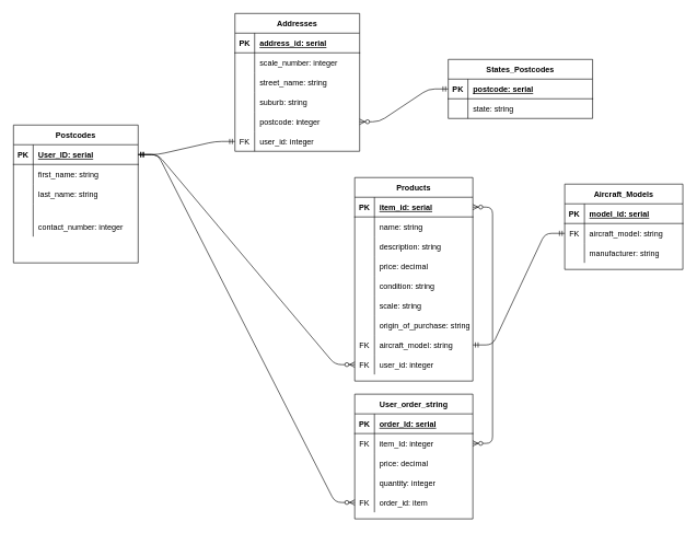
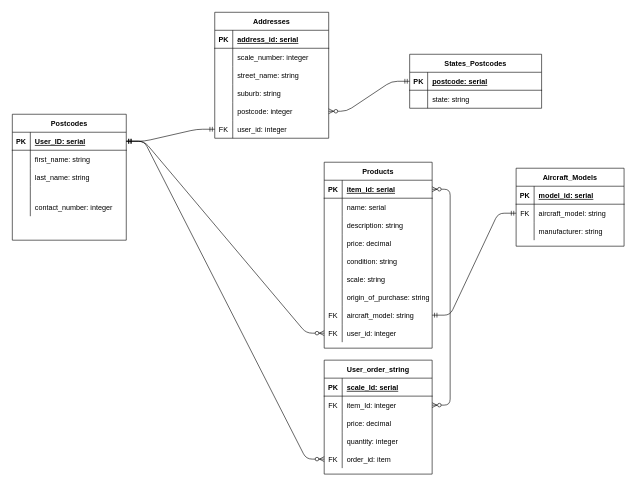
  <mxCell id="0" />
  <mxCell id="1" parent="0" />
  <mxCell id="2" value="Postcodes" style="shape=table;startSize=30;container=1;collapsible=1;childLayout=tableLayout;fixedRows=1;rowLines=0;fontStyle=1;align=center;resizeLast=1;" parent="1" vertex="1"><mxGeometry x="20" y="190" width="190" height="210" as="geometry" /></mxCell>
  <mxCell id="3" value="" style="shape=partialRectangle;collapsible=0;dropTarget=0;pointerEvents=0;fillColor=none;top=0;left=0;bottom=1;right=0;points=[[0,0.5],[1,0.5]];portConstraint=eastwest;" parent="2" vertex="1"><mxGeometry y="30" width="190" height="30" as="geometry" /></mxCell>
  <mxCell id="4" value="PK" style="shape=partialRectangle;connectable=0;fillColor=none;top=0;left=0;bottom=0;right=0;fontStyle=1;overflow=hidden;" parent="3" vertex="1"><mxGeometry width="30" height="30" as="geometry" /></mxCell>
  <mxCell id="5" value="User_ID: serial" style="shape=partialRectangle;connectable=0;fillColor=none;top=0;left=0;bottom=0;right=0;align=left;spacingLeft=6;fontStyle=5;overflow=hidden;" parent="3" vertex="1"><mxGeometry x="30" width="160" height="30" as="geometry" /></mxCell>
  <mxCell id="6" value="" style="shape=partialRectangle;collapsible=0;dropTarget=0;pointerEvents=0;fillColor=none;top=0;left=0;bottom=0;right=0;points=[[0,0.5],[1,0.5]];portConstraint=eastwest;" parent="2" vertex="1"><mxGeometry y="60" width="190" height="30" as="geometry" /></mxCell>
  <mxCell id="7" value="" style="shape=partialRectangle;connectable=0;fillColor=none;top=0;left=0;bottom=0;right=0;editable=1;overflow=hidden;" parent="6" vertex="1"><mxGeometry width="30" height="30" as="geometry" /></mxCell>
  <mxCell id="8" value="first_name: string" style="shape=partialRectangle;connectable=0;fillColor=none;top=0;left=0;bottom=0;right=0;align=left;spacingLeft=6;overflow=hidden;" parent="6" vertex="1"><mxGeometry x="30" width="160" height="30" as="geometry" /></mxCell>
  <mxCell id="9" value="" style="shape=partialRectangle;collapsible=0;dropTarget=0;pointerEvents=0;fillColor=none;top=0;left=0;bottom=0;right=0;points=[[0,0.5],[1,0.5]];portConstraint=eastwest;" parent="2" vertex="1"><mxGeometry y="90" width="190" height="30" as="geometry" /></mxCell>
  <mxCell id="10" value="" style="shape=partialRectangle;connectable=0;fillColor=none;top=0;left=0;bottom=0;right=0;editable=1;overflow=hidden;" parent="9" vertex="1"><mxGeometry width="30" height="30" as="geometry" /></mxCell>
  <mxCell id="11" value="last_name: string" style="shape=partialRectangle;connectable=0;fillColor=none;top=0;left=0;bottom=0;right=0;align=left;spacingLeft=6;overflow=hidden;" parent="9" vertex="1"><mxGeometry x="30" width="160" height="30" as="geometry" /></mxCell>
  <mxCell id="12" value="" style="shape=partialRectangle;collapsible=0;dropTarget=0;pointerEvents=0;fillColor=none;top=0;left=0;bottom=0;right=0;points=[[0,0.5],[1,0.5]];portConstraint=eastwest;" parent="2" vertex="1"><mxGeometry y="120" width="190" height="20" as="geometry" /></mxCell>
  <mxCell id="13" value="" style="shape=partialRectangle;connectable=0;fillColor=none;top=0;left=0;bottom=0;right=0;editable=1;overflow=hidden;" parent="12" vertex="1"><mxGeometry width="30" height="20" as="geometry" /></mxCell>
  <mxCell id="14" value="" style="shape=partialRectangle;collapsible=0;dropTarget=0;pointerEvents=0;fillColor=none;top=0;left=0;bottom=0;right=0;points=[[0,0.5],[1,0.5]];portConstraint=eastwest;" parent="2" vertex="1"><mxGeometry y="140" width="190" height="30" as="geometry" /></mxCell>
  <mxCell id="15" value="" style="shape=partialRectangle;connectable=0;fillColor=none;top=0;left=0;bottom=0;right=0;editable=1;overflow=hidden;" parent="14" vertex="1"><mxGeometry width="30" height="30" as="geometry" /></mxCell>
  <mxCell id="16" value="contact_number: integer" style="shape=partialRectangle;connectable=0;fillColor=none;top=0;left=0;bottom=0;right=0;align=left;spacingLeft=6;overflow=hidden;" parent="14" vertex="1"><mxGeometry x="30" width="160" height="30" as="geometry" /></mxCell>
  <mxCell id="17" value="Addresses" style="shape=table;startSize=30;container=1;collapsible=1;childLayout=tableLayout;fixedRows=1;rowLines=0;fontStyle=1;align=center;resizeLast=1;" parent="1" vertex="1"><mxGeometry x="357.5" y="20" width="190" height="210" as="geometry" /></mxCell>
  <mxCell id="18" value="" style="shape=partialRectangle;collapsible=0;dropTarget=0;pointerEvents=0;fillColor=none;top=0;left=0;bottom=1;right=0;points=[[0,0.5],[1,0.5]];portConstraint=eastwest;" parent="17" vertex="1"><mxGeometry y="30" width="190" height="30" as="geometry" /></mxCell>
  <mxCell id="19" value="PK" style="shape=partialRectangle;connectable=0;fillColor=none;top=0;left=0;bottom=0;right=0;fontStyle=1;overflow=hidden;" parent="18" vertex="1"><mxGeometry width="30" height="30" as="geometry" /></mxCell>
  <mxCell id="20" value="address_id: serial" style="shape=partialRectangle;connectable=0;fillColor=none;top=0;left=0;bottom=0;right=0;align=left;spacingLeft=6;fontStyle=5;overflow=hidden;" parent="18" vertex="1"><mxGeometry x="30" width="160" height="30" as="geometry" /></mxCell>
  <mxCell id="21" value="" style="shape=partialRectangle;collapsible=0;dropTarget=0;pointerEvents=0;fillColor=none;top=0;left=0;bottom=0;right=0;points=[[0,0.5],[1,0.5]];portConstraint=eastwest;" parent="17" vertex="1"><mxGeometry y="60" width="190" height="30" as="geometry" /></mxCell>
  <mxCell id="22" value="" style="shape=partialRectangle;connectable=0;fillColor=none;top=0;left=0;bottom=0;right=0;editable=1;overflow=hidden;" parent="21" vertex="1"><mxGeometry width="30" height="30" as="geometry" /></mxCell>
  <mxCell id="23" value="scale_number: integer" style="shape=partialRectangle;connectable=0;fillColor=none;top=0;left=0;bottom=0;right=0;align=left;spacingLeft=6;overflow=hidden;" parent="21" vertex="1"><mxGeometry x="30" width="160" height="30" as="geometry" /></mxCell>
  <mxCell id="24" value="" style="shape=partialRectangle;collapsible=0;dropTarget=0;pointerEvents=0;fillColor=none;top=0;left=0;bottom=0;right=0;points=[[0,0.5],[1,0.5]];portConstraint=eastwest;" parent="17" vertex="1"><mxGeometry y="90" width="190" height="30" as="geometry" /></mxCell>
  <mxCell id="25" value="" style="shape=partialRectangle;connectable=0;fillColor=none;top=0;left=0;bottom=0;right=0;editable=1;overflow=hidden;" parent="24" vertex="1"><mxGeometry width="30" height="30" as="geometry" /></mxCell>
  <mxCell id="26" value="street_name: string" style="shape=partialRectangle;connectable=0;fillColor=none;top=0;left=0;bottom=0;right=0;align=left;spacingLeft=6;overflow=hidden;" parent="24" vertex="1"><mxGeometry x="30" width="160" height="30" as="geometry" /></mxCell>
  <mxCell id="27" value="" style="shape=partialRectangle;collapsible=0;dropTarget=0;pointerEvents=0;fillColor=none;top=0;left=0;bottom=0;right=0;points=[[0,0.5],[1,0.5]];portConstraint=eastwest;" parent="17" vertex="1"><mxGeometry y="120" width="190" height="30" as="geometry" /></mxCell>
  <mxCell id="28" value="" style="shape=partialRectangle;connectable=0;fillColor=none;top=0;left=0;bottom=0;right=0;editable=1;overflow=hidden;" parent="27" vertex="1"><mxGeometry width="30" height="30" as="geometry" /></mxCell>
  <mxCell id="29" value="suburb: string" style="shape=partialRectangle;connectable=0;fillColor=none;top=0;left=0;bottom=0;right=0;align=left;spacingLeft=6;overflow=hidden;" parent="27" vertex="1"><mxGeometry x="30" width="160" height="30" as="geometry" /></mxCell>
  <mxCell id="30" value="" style="shape=partialRectangle;collapsible=0;dropTarget=0;pointerEvents=0;fillColor=none;top=0;left=0;bottom=0;right=0;points=[[0,0.5],[1,0.5]];portConstraint=eastwest;" parent="17" vertex="1"><mxGeometry y="150" width="190" height="30" as="geometry" /></mxCell>
  <mxCell id="31" value="" style="shape=partialRectangle;connectable=0;fillColor=none;top=0;left=0;bottom=0;right=0;editable=1;overflow=hidden;" parent="30" vertex="1"><mxGeometry width="30" height="30" as="geometry" /></mxCell>
  <mxCell id="32" value="postcode: integer" style="shape=partialRectangle;connectable=0;fillColor=none;top=0;left=0;bottom=0;right=0;align=left;spacingLeft=6;overflow=hidden;" parent="30" vertex="1"><mxGeometry x="30" width="160" height="30" as="geometry" /></mxCell>
  <mxCell id="33" value="" style="shape=partialRectangle;collapsible=0;dropTarget=0;pointerEvents=0;fillColor=none;top=0;left=0;bottom=0;right=0;points=[[0,0.5],[1,0.5]];portConstraint=eastwest;" parent="17" vertex="1"><mxGeometry y="180" width="190" height="30" as="geometry" /></mxCell>
  <mxCell id="34" value="FK" style="shape=partialRectangle;connectable=0;fillColor=none;top=0;left=0;bottom=0;right=0;editable=1;overflow=hidden;" parent="33" vertex="1"><mxGeometry width="30" height="30" as="geometry" /></mxCell>
  <mxCell id="35" value="user_id: integer" style="shape=partialRectangle;connectable=0;fillColor=none;top=0;left=0;bottom=0;right=0;align=left;spacingLeft=6;overflow=hidden;" parent="33" vertex="1"><mxGeometry x="30" width="160" height="30" as="geometry" /></mxCell>
  <mxCell id="36" value="States_Postcodes" style="shape=table;startSize=30;container=1;collapsible=1;childLayout=tableLayout;fixedRows=1;rowLines=0;fontStyle=1;align=center;resizeLast=1;" parent="1" vertex="1"><mxGeometry x="682.5" y="90" width="220" height="90" as="geometry" /></mxCell>
  <mxCell id="37" value="" style="shape=partialRectangle;collapsible=0;dropTarget=0;pointerEvents=0;fillColor=none;top=0;left=0;bottom=1;right=0;points=[[0,0.5],[1,0.5]];portConstraint=eastwest;" parent="36" vertex="1"><mxGeometry y="30" width="220" height="30" as="geometry" /></mxCell>
  <mxCell id="38" value="PK" style="shape=partialRectangle;connectable=0;fillColor=none;top=0;left=0;bottom=0;right=0;fontStyle=1;overflow=hidden;" parent="37" vertex="1"><mxGeometry width="30" height="30" as="geometry" /></mxCell>
  <mxCell id="39" value="postcode: serial" style="shape=partialRectangle;connectable=0;fillColor=none;top=0;left=0;bottom=0;right=0;align=left;spacingLeft=6;fontStyle=5;overflow=hidden;" parent="37" vertex="1"><mxGeometry x="30" width="190" height="30" as="geometry" /></mxCell>
  <mxCell id="40" value="" style="shape=partialRectangle;collapsible=0;dropTarget=0;pointerEvents=0;fillColor=none;top=0;left=0;bottom=0;right=0;points=[[0,0.5],[1,0.5]];portConstraint=eastwest;" parent="36" vertex="1"><mxGeometry y="60" width="220" height="30" as="geometry" /></mxCell>
  <mxCell id="41" value="" style="shape=partialRectangle;connectable=0;fillColor=none;top=0;left=0;bottom=0;right=0;editable=1;overflow=hidden;" parent="40" vertex="1"><mxGeometry width="30" height="30" as="geometry" /></mxCell>
  <mxCell id="42" value="state: string" style="shape=partialRectangle;connectable=0;fillColor=none;top=0;left=0;bottom=0;right=0;align=left;spacingLeft=6;overflow=hidden;" parent="40" vertex="1"><mxGeometry x="30" width="190" height="30" as="geometry" /></mxCell>
  <mxCell id="43" value="User_order_string" style="shape=table;startSize=30;container=1;collapsible=1;childLayout=tableLayout;fixedRows=1;rowLines=0;fontStyle=1;align=center;resizeLast=1;" parent="1" vertex="1"><mxGeometry x="540" y="600" width="180" height="190" as="geometry" /></mxCell>
  <mxCell id="44" value="" style="shape=partialRectangle;collapsible=0;dropTarget=0;pointerEvents=0;fillColor=none;top=0;left=0;bottom=1;right=0;points=[[0,0.5],[1,0.5]];portConstraint=eastwest;" parent="43" vertex="1"><mxGeometry y="30" width="180" height="30" as="geometry" /></mxCell>
  <mxCell id="45" value="PK" style="shape=partialRectangle;connectable=0;fillColor=none;top=0;left=0;bottom=0;right=0;fontStyle=1;overflow=hidden;" parent="44" vertex="1"><mxGeometry width="30" height="30" as="geometry" /></mxCell>
- <mxCell id="46" value="order_Id: serial" style="shape=partialRectangle;connectable=0;fillColor=none;top=0;left=0;bottom=0;right=0;align=left;spacingLeft=6;fontStyle=5;overflow=hidden;" parent="44" vertex="1"><mxGeometry x="30" width="150" height="30" as="geometry" /></mxCell>
+ <mxCell id="46" value="scale_Id: serial" style="shape=partialRectangle;connectable=0;fillColor=none;top=0;left=0;bottom=0;right=0;align=left;spacingLeft=6;fontStyle=5;overflow=hidden;" parent="44" vertex="1"><mxGeometry x="30" width="150" height="30" as="geometry" /></mxCell>
  <mxCell id="47" value="" style="shape=partialRectangle;collapsible=0;dropTarget=0;pointerEvents=0;fillColor=none;top=0;left=0;bottom=0;right=0;points=[[0,0.5],[1,0.5]];portConstraint=eastwest;" parent="43" vertex="1"><mxGeometry y="60" width="180" height="30" as="geometry" /></mxCell>
  <mxCell id="48" value="FK" style="shape=partialRectangle;connectable=0;fillColor=none;top=0;left=0;bottom=0;right=0;editable=1;overflow=hidden;" parent="47" vertex="1"><mxGeometry width="30" height="30" as="geometry" /></mxCell>
  <mxCell id="49" value="item_Id: integer" style="shape=partialRectangle;connectable=0;fillColor=none;top=0;left=0;bottom=0;right=0;align=left;spacingLeft=6;overflow=hidden;" parent="47" vertex="1"><mxGeometry x="30" width="150" height="30" as="geometry" /></mxCell>
  <mxCell id="50" value="" style="shape=partialRectangle;collapsible=0;dropTarget=0;pointerEvents=0;fillColor=none;top=0;left=0;bottom=0;right=0;points=[[0,0.5],[1,0.5]];portConstraint=eastwest;" parent="43" vertex="1"><mxGeometry y="90" width="180" height="30" as="geometry" /></mxCell>
  <mxCell id="51" value="" style="shape=partialRectangle;connectable=0;fillColor=none;top=0;left=0;bottom=0;right=0;editable=1;overflow=hidden;" parent="50" vertex="1"><mxGeometry width="30" height="30" as="geometry" /></mxCell>
  <mxCell id="52" value="price: decimal" style="shape=partialRectangle;connectable=0;fillColor=none;top=0;left=0;bottom=0;right=0;align=left;spacingLeft=6;overflow=hidden;" parent="50" vertex="1"><mxGeometry x="30" width="150" height="30" as="geometry" /></mxCell>
  <mxCell id="53" value="" style="shape=partialRectangle;collapsible=0;dropTarget=0;pointerEvents=0;fillColor=none;top=0;left=0;bottom=0;right=0;points=[[0,0.5],[1,0.5]];portConstraint=eastwest;" parent="43" vertex="1"><mxGeometry y="120" width="180" height="30" as="geometry" /></mxCell>
  <mxCell id="54" value="" style="shape=partialRectangle;connectable=0;fillColor=none;top=0;left=0;bottom=0;right=0;editable=1;overflow=hidden;" parent="53" vertex="1"><mxGeometry width="30" height="30" as="geometry" /></mxCell>
  <mxCell id="55" value="quantity: integer" style="shape=partialRectangle;connectable=0;fillColor=none;top=0;left=0;bottom=0;right=0;align=left;spacingLeft=6;overflow=hidden;" parent="53" vertex="1"><mxGeometry x="30" width="150" height="30" as="geometry" /></mxCell>
  <mxCell id="56" value="" style="shape=partialRectangle;collapsible=0;dropTarget=0;pointerEvents=0;fillColor=none;top=0;left=0;bottom=0;right=0;points=[[0,0.5],[1,0.5]];portConstraint=eastwest;" parent="43" vertex="1"><mxGeometry y="150" width="180" height="30" as="geometry" /></mxCell>
  <mxCell id="57" value="FK" style="shape=partialRectangle;connectable=0;fillColor=none;top=0;left=0;bottom=0;right=0;editable=1;overflow=hidden;" parent="56" vertex="1"><mxGeometry width="30" height="30" as="geometry" /></mxCell>
  <mxCell id="58" value="order_id: item" style="shape=partialRectangle;connectable=0;fillColor=none;top=0;left=0;bottom=0;right=0;align=left;spacingLeft=6;overflow=hidden;" parent="56" vertex="1"><mxGeometry x="30" width="150" height="30" as="geometry" /></mxCell>
  <mxCell id="59" value="Products" style="shape=table;startSize=30;container=1;collapsible=1;childLayout=tableLayout;fixedRows=1;rowLines=0;fontStyle=1;align=center;resizeLast=1;" parent="1" vertex="1"><mxGeometry x="540" y="270" width="180" height="310" as="geometry" /></mxCell>
  <mxCell id="60" value="" style="shape=partialRectangle;collapsible=0;dropTarget=0;pointerEvents=0;fillColor=none;top=0;left=0;bottom=1;right=0;points=[[0,0.5],[1,0.5]];portConstraint=eastwest;" parent="59" vertex="1"><mxGeometry y="30" width="180" height="30" as="geometry" /></mxCell>
  <mxCell id="61" value="PK" style="shape=partialRectangle;connectable=0;fillColor=none;top=0;left=0;bottom=0;right=0;fontStyle=1;overflow=hidden;" parent="60" vertex="1"><mxGeometry width="30" height="30" as="geometry" /></mxCell>
  <mxCell id="62" value="item_id: serial" style="shape=partialRectangle;connectable=0;fillColor=none;top=0;left=0;bottom=0;right=0;align=left;spacingLeft=6;fontStyle=5;overflow=hidden;" parent="60" vertex="1"><mxGeometry x="30" width="150" height="30" as="geometry" /></mxCell>
  <mxCell id="63" value="" style="shape=partialRectangle;collapsible=0;dropTarget=0;pointerEvents=0;fillColor=none;top=0;left=0;bottom=0;right=0;points=[[0,0.5],[1,0.5]];portConstraint=eastwest;" parent="59" vertex="1"><mxGeometry y="60" width="180" height="30" as="geometry" /></mxCell>
  <mxCell id="64" value="" style="shape=partialRectangle;connectable=0;fillColor=none;top=0;left=0;bottom=0;right=0;editable=1;overflow=hidden;" parent="63" vertex="1"><mxGeometry width="30" height="30" as="geometry" /></mxCell>
- <mxCell id="65" value="name: string" style="shape=partialRectangle;connectable=0;fillColor=none;top=0;left=0;bottom=0;right=0;align=left;spacingLeft=6;overflow=hidden;" parent="63" vertex="1"><mxGeometry x="30" width="150" height="30" as="geometry" /></mxCell>
+ <mxCell id="65" value="name: serial" style="shape=partialRectangle;connectable=0;fillColor=none;top=0;left=0;bottom=0;right=0;align=left;spacingLeft=6;overflow=hidden;" parent="63" vertex="1"><mxGeometry x="30" width="150" height="30" as="geometry" /></mxCell>
  <mxCell id="66" value="" style="shape=partialRectangle;collapsible=0;dropTarget=0;pointerEvents=0;fillColor=none;top=0;left=0;bottom=0;right=0;points=[[0,0.5],[1,0.5]];portConstraint=eastwest;" parent="59" vertex="1"><mxGeometry y="90" width="180" height="30" as="geometry" /></mxCell>
  <mxCell id="67" value="" style="shape=partialRectangle;connectable=0;fillColor=none;top=0;left=0;bottom=0;right=0;editable=1;overflow=hidden;" parent="66" vertex="1"><mxGeometry width="30" height="30" as="geometry" /></mxCell>
  <mxCell id="68" value="description: string" style="shape=partialRectangle;connectable=0;fillColor=none;top=0;left=0;bottom=0;right=0;align=left;spacingLeft=6;overflow=hidden;" parent="66" vertex="1"><mxGeometry x="30" width="150" height="30" as="geometry" /></mxCell>
  <mxCell id="69" value="" style="shape=partialRectangle;collapsible=0;dropTarget=0;pointerEvents=0;fillColor=none;top=0;left=0;bottom=0;right=0;points=[[0,0.5],[1,0.5]];portConstraint=eastwest;" parent="59" vertex="1"><mxGeometry y="120" width="180" height="30" as="geometry" /></mxCell>
  <mxCell id="70" value="" style="shape=partialRectangle;connectable=0;fillColor=none;top=0;left=0;bottom=0;right=0;editable=1;overflow=hidden;" parent="69" vertex="1"><mxGeometry width="30" height="30" as="geometry" /></mxCell>
  <mxCell id="71" value="price: decimal" style="shape=partialRectangle;connectable=0;fillColor=none;top=0;left=0;bottom=0;right=0;align=left;spacingLeft=6;overflow=hidden;" parent="69" vertex="1"><mxGeometry x="30" width="150" height="30" as="geometry" /></mxCell>
  <mxCell id="72" value="" style="shape=partialRectangle;collapsible=0;dropTarget=0;pointerEvents=0;fillColor=none;top=0;left=0;bottom=0;right=0;points=[[0,0.5],[1,0.5]];portConstraint=eastwest;" parent="59" vertex="1"><mxGeometry y="150" width="180" height="30" as="geometry" /></mxCell>
  <mxCell id="73" value="" style="shape=partialRectangle;connectable=0;fillColor=none;top=0;left=0;bottom=0;right=0;editable=1;overflow=hidden;" parent="72" vertex="1"><mxGeometry width="30" height="30" as="geometry" /></mxCell>
  <mxCell id="74" value="condition: string" style="shape=partialRectangle;connectable=0;fillColor=none;top=0;left=0;bottom=0;right=0;align=left;spacingLeft=6;overflow=hidden;" parent="72" vertex="1"><mxGeometry x="30" width="150" height="30" as="geometry" /></mxCell>
  <mxCell id="75" value="" style="shape=partialRectangle;collapsible=0;dropTarget=0;pointerEvents=0;fillColor=none;top=0;left=0;bottom=0;right=0;points=[[0,0.5],[1,0.5]];portConstraint=eastwest;" parent="59" vertex="1"><mxGeometry y="180" width="180" height="30" as="geometry" /></mxCell>
  <mxCell id="76" value="" style="shape=partialRectangle;connectable=0;fillColor=none;top=0;left=0;bottom=0;right=0;editable=1;overflow=hidden;" parent="75" vertex="1"><mxGeometry width="30" height="30" as="geometry" /></mxCell>
  <mxCell id="77" value="" style="shape=partialRectangle;connectable=0;fillColor=none;top=0;left=0;bottom=0;right=0;align=left;spacingLeft=6;overflow=hidden;" parent="75" vertex="1"><mxGeometry x="30" width="150" height="30" as="geometry" /></mxCell>
  <mxCell id="78" value="" style="shape=partialRectangle;collapsible=0;dropTarget=0;pointerEvents=0;fillColor=none;top=0;left=0;bottom=0;right=0;points=[[0,0.5],[1,0.5]];portConstraint=eastwest;" parent="59" vertex="1"><mxGeometry y="210" width="180" height="30" as="geometry" /></mxCell>
  <mxCell id="79" value="" style="shape=partialRectangle;connectable=0;fillColor=none;top=0;left=0;bottom=0;right=0;editable=1;overflow=hidden;" parent="78" vertex="1"><mxGeometry width="30" height="30" as="geometry" /></mxCell>
  <mxCell id="80" value="origin_of_purchase: string" style="shape=partialRectangle;connectable=0;fillColor=none;top=0;left=0;bottom=0;right=0;align=left;spacingLeft=6;overflow=hidden;" parent="78" vertex="1"><mxGeometry x="30" width="150" height="30" as="geometry" /></mxCell>
  <mxCell id="81" value="" style="shape=partialRectangle;collapsible=0;dropTarget=0;pointerEvents=0;fillColor=none;top=0;left=0;bottom=0;right=0;points=[[0,0.5],[1,0.5]];portConstraint=eastwest;" parent="59" vertex="1"><mxGeometry y="240" width="180" height="30" as="geometry" /></mxCell>
  <mxCell id="82" value="FK" style="shape=partialRectangle;connectable=0;fillColor=none;top=0;left=0;bottom=0;right=0;editable=1;overflow=hidden;" parent="81" vertex="1"><mxGeometry width="30" height="30" as="geometry" /></mxCell>
  <mxCell id="83" value="aircraft_model: string" style="shape=partialRectangle;connectable=0;fillColor=none;top=0;left=0;bottom=0;right=0;align=left;spacingLeft=6;overflow=hidden;" parent="81" vertex="1"><mxGeometry x="30" width="150" height="30" as="geometry" /></mxCell>
  <mxCell id="84" value="" style="shape=partialRectangle;collapsible=0;dropTarget=0;pointerEvents=0;fillColor=none;top=0;left=0;bottom=0;right=0;points=[[0,0.5],[1,0.5]];portConstraint=eastwest;" parent="59" vertex="1"><mxGeometry y="270" width="180" height="30" as="geometry" /></mxCell>
  <mxCell id="85" value="FK" style="shape=partialRectangle;connectable=0;fillColor=none;top=0;left=0;bottom=0;right=0;editable=1;overflow=hidden;" parent="84" vertex="1"><mxGeometry width="30" height="30" as="geometry" /></mxCell>
  <mxCell id="86" value="user_id: integer" style="shape=partialRectangle;connectable=0;fillColor=none;top=0;left=0;bottom=0;right=0;align=left;spacingLeft=6;overflow=hidden;" parent="84" vertex="1"><mxGeometry x="30" width="150" height="30" as="geometry" /></mxCell>
  <mxCell id="87" value="" style="edgeStyle=entityRelationEdgeStyle;fontSize=12;html=1;endArrow=ERzeroToMany;startArrow=ERmandOne;exitX=0;exitY=0.5;exitDx=0;exitDy=0;" parent="1" source="37" target="30" edge="1"><mxGeometry width="100" height="100" relative="1" as="geometry"><mxPoint x="687.5" y="380" as="sourcePoint" /><mxPoint x="787.5" y="280" as="targetPoint" /></mxGeometry></mxCell>
  <mxCell id="88" value="" style="edgeStyle=entityRelationEdgeStyle;fontSize=12;html=1;endArrow=ERmandOne;startArrow=ERmandOne;entryX=0;entryY=0.5;entryDx=0;entryDy=0;exitX=1;exitY=0.5;exitDx=0;exitDy=0;" parent="1" source="3" target="33" edge="1"><mxGeometry width="100" height="100" relative="1" as="geometry"><mxPoint x="270" y="320" as="sourcePoint" /><mxPoint x="370" y="220" as="targetPoint" /></mxGeometry></mxCell>
  <mxCell id="89" value="" style="edgeStyle=entityRelationEdgeStyle;fontSize=12;html=1;endArrow=ERzeroToMany;startArrow=ERmandOne;" parent="1" source="3" target="56" edge="1"><mxGeometry width="100" height="100" relative="1" as="geometry"><mxPoint x="-90" y="160" as="sourcePoint" /><mxPoint x="270" y="585" as="targetPoint" /></mxGeometry></mxCell>
  <mxCell id="90" value="" style="edgeStyle=entityRelationEdgeStyle;fontSize=12;html=1;endArrow=ERzeroToMany;endFill=1;startArrow=ERzeroToMany;exitX=1;exitY=0.5;exitDx=0;exitDy=0;entryX=1;entryY=0.5;entryDx=0;entryDy=0;" parent="1" source="47" target="60" edge="1"><mxGeometry width="100" height="100" relative="1" as="geometry"><mxPoint x="800" y="690" as="sourcePoint" /><mxPoint x="810" y="400" as="targetPoint" /></mxGeometry></mxCell>
  <mxCell id="91" value="" style="edgeStyle=entityRelationEdgeStyle;fontSize=12;html=1;endArrow=ERzeroToMany;startArrow=ERmandOne;exitX=1;exitY=0.5;exitDx=0;exitDy=0;entryX=0;entryY=0.5;entryDx=0;entryDy=0;" parent="1" source="3" target="84" edge="1"><mxGeometry width="100" height="100" relative="1" as="geometry"><mxPoint x="350" y="390" as="sourcePoint" /><mxPoint x="450" y="290" as="targetPoint" /></mxGeometry></mxCell>
  <mxCell id="92" value="scale: string" style="shape=partialRectangle;connectable=0;fillColor=none;top=0;left=0;bottom=0;right=0;align=left;spacingLeft=6;overflow=hidden;" parent="1" vertex="1"><mxGeometry x="570" y="450" width="150" height="30" as="geometry" /></mxCell>
  <mxCell id="93" value="Aircraft_Models" style="shape=table;startSize=30;container=1;collapsible=1;childLayout=tableLayout;fixedRows=1;rowLines=0;fontStyle=1;align=center;resizeLast=1;" parent="1" vertex="1"><mxGeometry x="860" y="280" width="180" height="130" as="geometry" /></mxCell>
  <mxCell id="94" value="" style="shape=partialRectangle;collapsible=0;dropTarget=0;pointerEvents=0;fillColor=none;top=0;left=0;bottom=1;right=0;points=[[0,0.5],[1,0.5]];portConstraint=eastwest;" parent="93" vertex="1"><mxGeometry y="30" width="180" height="30" as="geometry" /></mxCell>
  <mxCell id="95" value="PK" style="shape=partialRectangle;connectable=0;fillColor=none;top=0;left=0;bottom=0;right=0;fontStyle=1;overflow=hidden;" parent="94" vertex="1"><mxGeometry width="30" height="30" as="geometry" /></mxCell>
  <mxCell id="96" value="model_id: serial" style="shape=partialRectangle;connectable=0;fillColor=none;top=0;left=0;bottom=0;right=0;align=left;spacingLeft=6;fontStyle=5;overflow=hidden;" parent="94" vertex="1"><mxGeometry x="30" width="150" height="30" as="geometry" /></mxCell>
  <mxCell id="97" value="" style="shape=partialRectangle;collapsible=0;dropTarget=0;pointerEvents=0;fillColor=none;top=0;left=0;bottom=0;right=0;points=[[0,0.5],[1,0.5]];portConstraint=eastwest;" parent="93" vertex="1"><mxGeometry y="60" width="180" height="30" as="geometry" /></mxCell>
  <mxCell id="98" value="FK" style="shape=partialRectangle;connectable=0;fillColor=none;top=0;left=0;bottom=0;right=0;editable=1;overflow=hidden;" parent="97" vertex="1"><mxGeometry width="30" height="30" as="geometry" /></mxCell>
  <mxCell id="99" value="aircraft_model: string" style="shape=partialRectangle;connectable=0;fillColor=none;top=0;left=0;bottom=0;right=0;align=left;spacingLeft=6;overflow=hidden;" parent="97" vertex="1"><mxGeometry x="30" width="150" height="30" as="geometry" /></mxCell>
  <mxCell id="100" value="" style="shape=partialRectangle;collapsible=0;dropTarget=0;pointerEvents=0;fillColor=none;top=0;left=0;bottom=0;right=0;points=[[0,0.5],[1,0.5]];portConstraint=eastwest;" parent="93" vertex="1"><mxGeometry y="90" width="180" height="30" as="geometry" /></mxCell>
  <mxCell id="101" value="" style="shape=partialRectangle;connectable=0;fillColor=none;top=0;left=0;bottom=0;right=0;editable=1;overflow=hidden;" parent="100" vertex="1"><mxGeometry width="30" height="30" as="geometry" /></mxCell>
  <mxCell id="102" value="manufacturer: string" style="shape=partialRectangle;connectable=0;fillColor=none;top=0;left=0;bottom=0;right=0;align=left;spacingLeft=6;overflow=hidden;" parent="100" vertex="1"><mxGeometry x="30" width="150" height="30" as="geometry" /></mxCell>
  <mxCell id="103" value="" style="edgeStyle=entityRelationEdgeStyle;fontSize=12;html=1;endArrow=ERmandOne;startArrow=ERmandOne;exitX=1;exitY=0.5;exitDx=0;exitDy=0;" parent="1" source="81" target="97" edge="1"><mxGeometry width="100" height="100" relative="1" as="geometry"><mxPoint x="940" y="650" as="sourcePoint" /><mxPoint x="1040" y="550" as="targetPoint" /></mxGeometry></mxCell>
